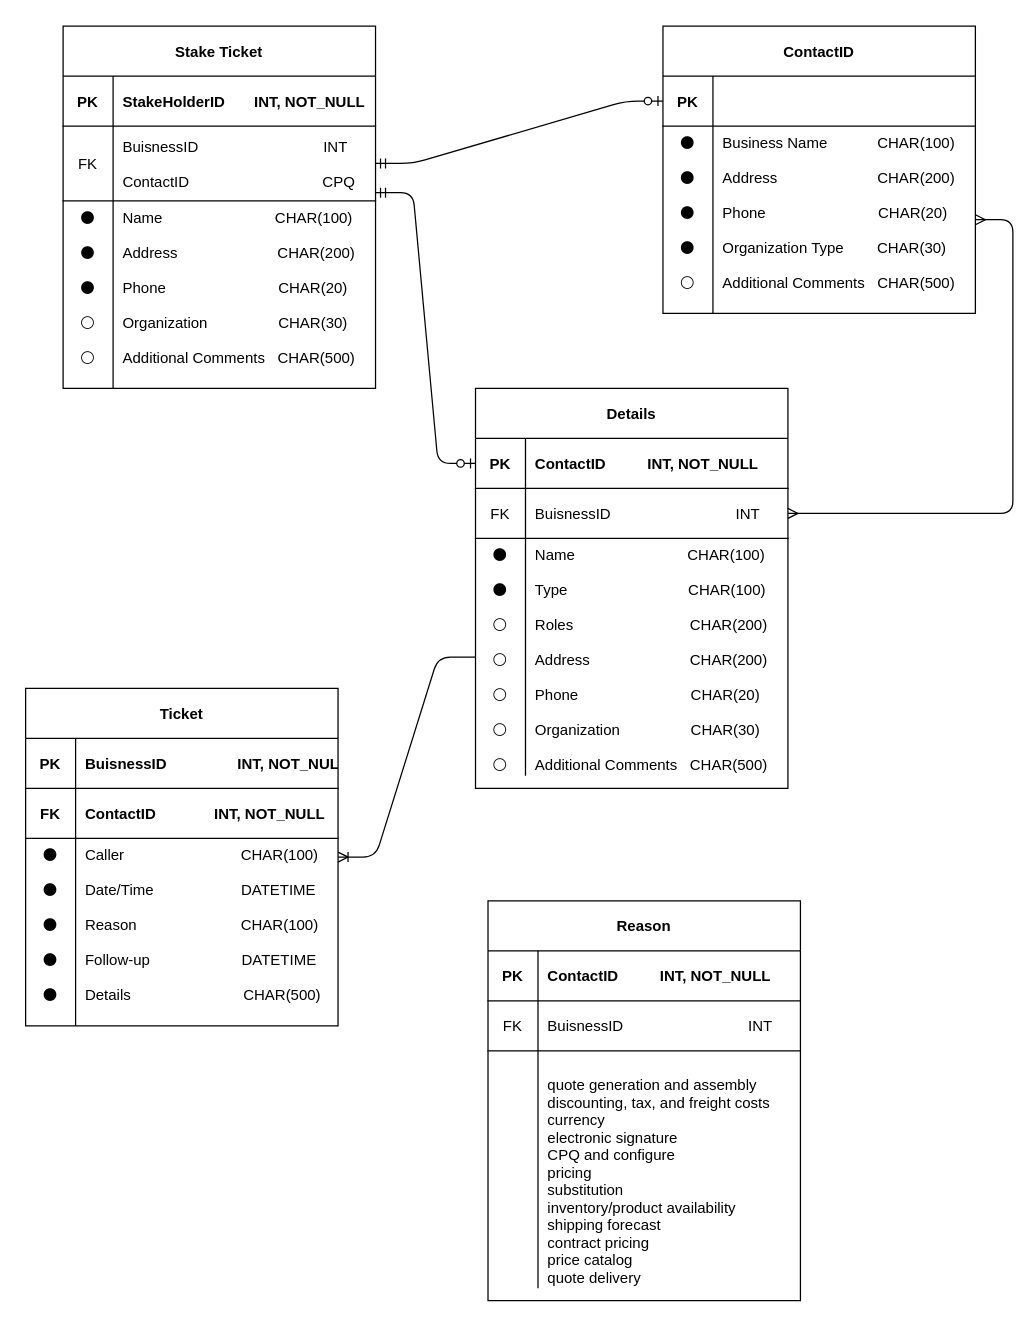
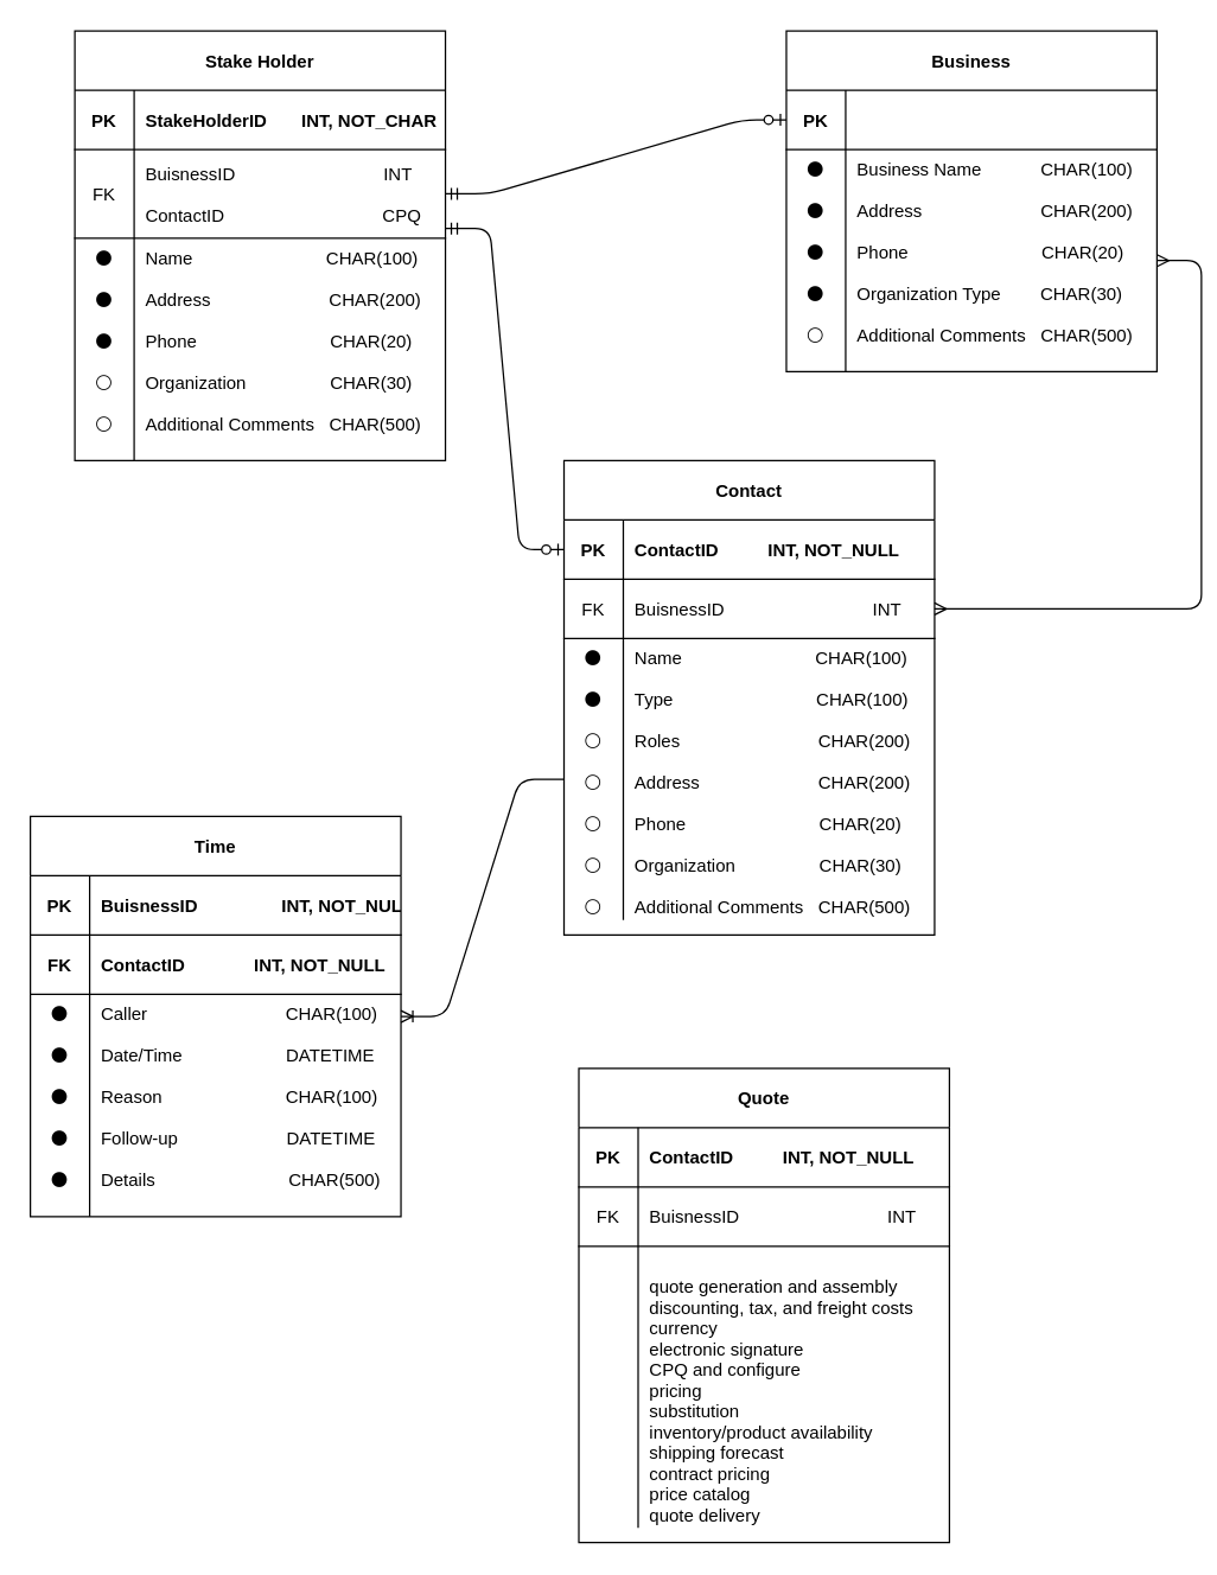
  <mxCell id="0" />
  <mxCell id="1" parent="0" />
- <mxCell id="2" value="ContactID" style="shape=table;startSize=40;container=1;collapsible=1;childLayout=tableLayout;fixedRows=1;rowLines=0;fontStyle=1;align=center;resizeLast=1;" parent="1" vertex="1"><mxGeometry x="530" y="20" width="250" height="230" as="geometry" /></mxCell>
+ <mxCell id="2" value="Business" style="shape=table;startSize=40;container=1;collapsible=1;childLayout=tableLayout;fixedRows=1;rowLines=0;fontStyle=1;align=center;resizeLast=1;" parent="1" vertex="1"><mxGeometry x="530" y="20" width="250" height="230" as="geometry" /></mxCell>
  <mxCell id="3" value="" style="shape=partialRectangle;collapsible=0;dropTarget=0;pointerEvents=0;fillColor=none;points=[[0,0.5],[1,0.5]];portConstraint=eastwest;top=0;left=0;right=0;bottom=1;" parent="2" vertex="1"><mxGeometry y="40" width="250" height="40" as="geometry" /></mxCell>
  <mxCell id="4" value="PK" style="shape=partialRectangle;overflow=hidden;connectable=0;fillColor=none;top=0;left=0;bottom=0;right=0;fontStyle=1;" parent="3" vertex="1"><mxGeometry width="40" height="40" as="geometry" /></mxCell>
  <mxCell id="5" value="" style="shape=partialRectangle;collapsible=0;dropTarget=0;pointerEvents=0;fillColor=none;points=[[0,0.5],[1,0.5]];portConstraint=eastwest;top=0;left=0;right=0;bottom=0;" parent="2" vertex="1"><mxGeometry y="80" width="250" height="150" as="geometry" /></mxCell>
  <mxCell id="6" value="⚫&#10;&#10;⚫&#10;&#10;⚫&#10;&#10;⚫&#10;&#10;⚪" style="shape=partialRectangle;overflow=hidden;connectable=0;fillColor=none;top=0;left=0;bottom=0;right=0;verticalAlign=top;" parent="5" vertex="1"><mxGeometry width="40" height="150" as="geometry" /></mxCell>
  <mxCell id="7" value="Business Name            CHAR(100)&#10;&#10;Address                        CHAR(200)&#10;&#10;Phone                           CHAR(20)&#10;&#10;Organization Type        CHAR(30)&#10;&#10;Additional Comments   CHAR(500)" style="shape=partialRectangle;overflow=hidden;connectable=0;fillColor=none;top=0;left=0;bottom=0;right=0;align=left;spacingLeft=6;horizontal=1;verticalAlign=top;" parent="5" vertex="1"><mxGeometry x="40" width="210" height="150" as="geometry" /></mxCell>
- <mxCell id="8" value="Stake Ticket" style="shape=table;startSize=40;container=1;collapsible=1;childLayout=tableLayout;fixedRows=1;rowLines=0;fontStyle=1;align=center;resizeLast=1;" vertex="1" parent="1"><mxGeometry x="50" y="20" width="250" height="290" as="geometry" /></mxCell>
+ <mxCell id="8" value="Stake Holder" style="shape=table;startSize=40;container=1;collapsible=1;childLayout=tableLayout;fixedRows=1;rowLines=0;fontStyle=1;align=center;resizeLast=1;" vertex="1" parent="1"><mxGeometry x="50" y="20" width="250" height="290" as="geometry" /></mxCell>
  <mxCell id="9" value="" style="shape=partialRectangle;collapsible=0;dropTarget=0;pointerEvents=0;fillColor=none;points=[[0,0.5],[1,0.5]];portConstraint=eastwest;top=0;left=0;right=0;bottom=1;" vertex="1" parent="8"><mxGeometry y="40" width="250" height="40" as="geometry" /></mxCell>
  <mxCell id="10" value="PK" style="shape=partialRectangle;overflow=hidden;connectable=0;fillColor=none;top=0;left=0;bottom=0;right=0;fontStyle=1;" vertex="1" parent="9"><mxGeometry width="40" height="40" as="geometry" /></mxCell>
- <mxCell id="11" value="StakeHolderID       INT, NOT_NULL" style="shape=partialRectangle;overflow=hidden;connectable=0;fillColor=none;top=0;left=0;bottom=0;right=0;align=left;spacingLeft=6;fontStyle=1;" vertex="1" parent="9"><mxGeometry x="40" width="210" height="40" as="geometry" /></mxCell>
+ <mxCell id="11" value="StakeHolderID       INT, NOT_CHAR" style="shape=partialRectangle;overflow=hidden;connectable=0;fillColor=none;top=0;left=0;bottom=0;right=0;align=left;spacingLeft=6;fontStyle=1;" vertex="1" parent="9"><mxGeometry x="40" width="210" height="40" as="geometry" /></mxCell>
  <mxCell id="12" value="" style="shape=partialRectangle;collapsible=0;dropTarget=0;pointerEvents=0;fillColor=none;points=[[0,0.5],[1,0.5]];portConstraint=eastwest;top=0;left=0;right=0;bottom=1;" vertex="1" parent="8"><mxGeometry y="80" width="250" height="60" as="geometry" /></mxCell>
  <mxCell id="13" value="FK" style="shape=partialRectangle;overflow=hidden;connectable=0;fillColor=none;top=0;left=0;bottom=0;right=0;fontStyle=0;" vertex="1" parent="12"><mxGeometry width="40" height="60" as="geometry" /></mxCell>
  <mxCell id="14" value="BuisnessID                              INT&#10;&#10;ContactID                                CPQ" style="shape=partialRectangle;overflow=hidden;connectable=0;fillColor=none;top=0;left=0;bottom=0;right=0;align=left;spacingLeft=6;fontStyle=0;" vertex="1" parent="12"><mxGeometry x="40" width="210" height="60" as="geometry" /></mxCell>
  <mxCell id="15" value="" style="shape=partialRectangle;collapsible=0;dropTarget=0;pointerEvents=0;fillColor=none;points=[[0,0.5],[1,0.5]];portConstraint=eastwest;top=0;left=0;right=0;bottom=0;" vertex="1" parent="8"><mxGeometry y="140" width="250" height="150" as="geometry" /></mxCell>
  <mxCell id="16" value="⚫&#10;&#10;⚫&#10;&#10;⚫&#10;&#10;⚪&#10;&#10;⚪" style="shape=partialRectangle;overflow=hidden;connectable=0;fillColor=none;top=0;left=0;bottom=0;right=0;verticalAlign=top;" vertex="1" parent="15"><mxGeometry width="40" height="150" as="geometry" /></mxCell>
  <mxCell id="17" value="Name                           CHAR(100)&#10;&#10;Address                        CHAR(200)&#10;&#10;Phone                           CHAR(20)&#10;&#10;Organization                 CHAR(30)&#10;&#10;Additional Comments   CHAR(500)" style="shape=partialRectangle;overflow=hidden;connectable=0;fillColor=none;top=0;left=0;bottom=0;right=0;align=left;spacingLeft=6;horizontal=1;verticalAlign=top;" vertex="1" parent="15"><mxGeometry x="40" width="210" height="150" as="geometry" /></mxCell>
- <mxCell id="18" value="Details" style="shape=table;startSize=40;container=1;collapsible=1;childLayout=tableLayout;fixedRows=1;rowLines=0;fontStyle=1;align=center;resizeLast=1;" vertex="1" parent="1"><mxGeometry x="380" y="310" width="250" height="320" as="geometry" /></mxCell>
+ <mxCell id="18" value="Contact" style="shape=table;startSize=40;container=1;collapsible=1;childLayout=tableLayout;fixedRows=1;rowLines=0;fontStyle=1;align=center;resizeLast=1;" vertex="1" parent="1"><mxGeometry x="380" y="310" width="250" height="320" as="geometry" /></mxCell>
  <mxCell id="19" value="" style="shape=partialRectangle;collapsible=0;dropTarget=0;pointerEvents=0;fillColor=none;points=[[0,0.5],[1,0.5]];portConstraint=eastwest;top=0;left=0;right=0;bottom=1;" vertex="1" parent="18"><mxGeometry y="40" width="250" height="40" as="geometry" /></mxCell>
  <mxCell id="20" value="PK" style="shape=partialRectangle;overflow=hidden;connectable=0;fillColor=none;top=0;left=0;bottom=0;right=0;fontStyle=1;" vertex="1" parent="19"><mxGeometry width="40" height="40" as="geometry" /></mxCell>
  <mxCell id="21" value="ContactID          INT, NOT_NULL" style="shape=partialRectangle;overflow=hidden;connectable=0;fillColor=none;top=0;left=0;bottom=0;right=0;align=left;spacingLeft=6;fontStyle=1;" vertex="1" parent="19"><mxGeometry x="40" width="210" height="40" as="geometry" /></mxCell>
  <mxCell id="22" value="" style="shape=partialRectangle;collapsible=0;dropTarget=0;pointerEvents=0;fillColor=none;points=[[0,0.5],[1,0.5]];portConstraint=eastwest;top=0;left=0;right=0;bottom=1;" vertex="1" parent="18"><mxGeometry y="80" width="250" height="40" as="geometry" /></mxCell>
  <mxCell id="23" value="FK" style="shape=partialRectangle;overflow=hidden;connectable=0;fillColor=none;top=0;left=0;bottom=0;right=0;fontStyle=0;" vertex="1" parent="22"><mxGeometry width="40" height="40" as="geometry" /></mxCell>
  <mxCell id="24" value="BuisnessID                              INT" style="shape=partialRectangle;overflow=hidden;connectable=0;fillColor=none;top=0;left=0;bottom=0;right=0;align=left;spacingLeft=6;fontStyle=0;" vertex="1" parent="22"><mxGeometry x="40" width="210" height="40" as="geometry" /></mxCell>
  <mxCell id="25" value="" style="shape=partialRectangle;collapsible=0;dropTarget=0;pointerEvents=0;fillColor=none;points=[[0,0.5],[1,0.5]];portConstraint=eastwest;top=0;left=0;right=0;bottom=0;" vertex="1" parent="18"><mxGeometry y="120" width="250" height="190" as="geometry" /></mxCell>
  <mxCell id="26" value="⚫&#10;&#10;⚫&#10;&#10;⚪&#10;&#10;⚪&#10;&#10;⚪&#10;&#10;⚪&#10;&#10;⚪" style="shape=partialRectangle;overflow=hidden;connectable=0;fillColor=none;top=0;left=0;bottom=0;right=0;verticalAlign=top;" vertex="1" parent="25"><mxGeometry width="40" height="190" as="geometry" /></mxCell>
  <mxCell id="27" value="Name                           CHAR(100)&#10;&#10;Type                             CHAR(100)&#10;&#10;Roles                            CHAR(200)&#10;&#10;Address                        CHAR(200)&#10;&#10;Phone                           CHAR(20)&#10;&#10;Organization                 CHAR(30)&#10;&#10;Additional Comments   CHAR(500)" style="shape=partialRectangle;overflow=hidden;connectable=0;fillColor=none;top=0;left=0;bottom=0;right=0;align=left;spacingLeft=6;horizontal=1;verticalAlign=top;" vertex="1" parent="25"><mxGeometry x="40" width="210" height="190" as="geometry" /></mxCell>
  <mxCell id="28" value="" style="edgeStyle=entityRelationEdgeStyle;fontSize=12;html=1;endArrow=ERmany;startArrow=ERmany;entryX=1;entryY=0.5;entryDx=0;entryDy=0;" edge="1" parent="1" source="5" target="22"><mxGeometry width="100" height="100" relative="1" as="geometry"><mxPoint x="370" y="560" as="sourcePoint" /><mxPoint x="510" y="500" as="targetPoint" /></mxGeometry></mxCell>
  <mxCell id="29" value="" style="edgeStyle=entityRelationEdgeStyle;fontSize=12;html=1;endArrow=ERzeroToOne;startArrow=ERmandOne;exitX=1;exitY=0.889;exitDx=0;exitDy=0;exitPerimeter=0;entryX=0;entryY=0.5;entryDx=0;entryDy=0;" edge="1" parent="1" source="12" target="19"><mxGeometry width="100" height="100" relative="1" as="geometry"><mxPoint x="370" y="200" as="sourcePoint" /><mxPoint x="470" y="100" as="targetPoint" /></mxGeometry></mxCell>
  <mxCell id="30" value="" style="edgeStyle=entityRelationEdgeStyle;fontSize=12;html=1;endArrow=ERzeroToOne;startArrow=ERmandOne;entryX=0;entryY=0.5;entryDx=0;entryDy=0;" edge="1" parent="1" source="12" target="3"><mxGeometry width="100" height="100" relative="1" as="geometry"><mxPoint x="330" y="117" as="sourcePoint" /><mxPoint x="440" y="360" as="targetPoint" /></mxGeometry></mxCell>
- <mxCell id="31" value="Ticket" style="shape=table;startSize=40;container=1;collapsible=1;childLayout=tableLayout;fixedRows=1;rowLines=0;fontStyle=1;align=center;resizeLast=1;" vertex="1" parent="1"><mxGeometry x="20" y="550" width="250" height="270" as="geometry" /></mxCell>
+ <mxCell id="31" value="Time" style="shape=table;startSize=40;container=1;collapsible=1;childLayout=tableLayout;fixedRows=1;rowLines=0;fontStyle=1;align=center;resizeLast=1;" vertex="1" parent="1"><mxGeometry x="20" y="550" width="250" height="270" as="geometry" /></mxCell>
  <mxCell id="32" value="" style="shape=partialRectangle;collapsible=0;dropTarget=0;pointerEvents=0;fillColor=none;points=[[0,0.5],[1,0.5]];portConstraint=eastwest;top=0;left=0;right=0;bottom=1;" vertex="1" parent="31"><mxGeometry y="40" width="250" height="40" as="geometry" /></mxCell>
  <mxCell id="33" value="PK" style="shape=partialRectangle;overflow=hidden;connectable=0;fillColor=none;top=0;left=0;bottom=0;right=0;fontStyle=1;" vertex="1" parent="32"><mxGeometry width="40" height="40" as="geometry" /></mxCell>
  <mxCell id="34" value="BuisnessID                 INT, NOT_NULL" style="shape=partialRectangle;overflow=hidden;connectable=0;fillColor=none;top=0;left=0;bottom=0;right=0;align=left;spacingLeft=6;fontStyle=1;" vertex="1" parent="32"><mxGeometry x="40" width="210" height="40" as="geometry" /></mxCell>
  <mxCell id="35" value="" style="shape=partialRectangle;collapsible=0;dropTarget=0;pointerEvents=0;fillColor=none;points=[[0,0.5],[1,0.5]];portConstraint=eastwest;top=0;left=0;right=0;bottom=1;" vertex="1" parent="31"><mxGeometry y="80" width="250" height="40" as="geometry" /></mxCell>
  <mxCell id="36" value="FK" style="shape=partialRectangle;overflow=hidden;connectable=0;fillColor=none;top=0;left=0;bottom=0;right=0;fontStyle=1;" vertex="1" parent="35"><mxGeometry width="40" height="40" as="geometry" /></mxCell>
  <mxCell id="37" value="ContactID              INT, NOT_NULL" style="shape=partialRectangle;overflow=hidden;connectable=0;fillColor=none;top=0;left=0;bottom=0;right=0;align=left;spacingLeft=6;fontStyle=1;" vertex="1" parent="35"><mxGeometry x="40" width="210" height="40" as="geometry" /></mxCell>
  <mxCell id="38" value="" style="shape=partialRectangle;collapsible=0;dropTarget=0;pointerEvents=0;fillColor=none;points=[[0,0.5],[1,0.5]];portConstraint=eastwest;top=0;left=0;right=0;bottom=0;" vertex="1" parent="31"><mxGeometry y="120" width="250" height="150" as="geometry" /></mxCell>
  <mxCell id="39" value="⚫&#10;&#10;⚫&#10;&#10;⚫&#10;&#10;⚫&#10;&#10;⚫&#10;" style="shape=partialRectangle;overflow=hidden;connectable=0;fillColor=none;top=0;left=0;bottom=0;right=0;verticalAlign=top;" vertex="1" parent="38"><mxGeometry width="40" height="150" as="geometry" /></mxCell>
  <mxCell id="40" value="Caller                            CHAR(100)&#10;&#10;Date/Time                     DATETIME&#10;&#10;Reason                         CHAR(100)&#10;&#10;Follow-up                      DATETIME&#10;&#10;Details                           CHAR(500)" style="shape=partialRectangle;overflow=hidden;connectable=0;fillColor=none;top=0;left=0;bottom=0;right=0;align=left;spacingLeft=6;horizontal=1;verticalAlign=top;" vertex="1" parent="38"><mxGeometry x="40" width="210" height="150" as="geometry" /></mxCell>
  <mxCell id="41" value="" style="edgeStyle=entityRelationEdgeStyle;fontSize=12;html=1;endArrow=ERoneToMany;" edge="1" parent="1" source="25" target="31"><mxGeometry width="100" height="100" relative="1" as="geometry"><mxPoint x="500" y="690" as="sourcePoint" /><mxPoint x="600" y="590" as="targetPoint" /></mxGeometry></mxCell>
- <mxCell id="42" value="Reason" style="shape=table;startSize=40;container=1;collapsible=1;childLayout=tableLayout;fixedRows=1;rowLines=0;fontStyle=1;align=center;resizeLast=1;" vertex="1" parent="1"><mxGeometry x="390" y="720" width="250" height="320" as="geometry" /></mxCell>
+ <mxCell id="42" value="Quote" style="shape=table;startSize=40;container=1;collapsible=1;childLayout=tableLayout;fixedRows=1;rowLines=0;fontStyle=1;align=center;resizeLast=1;" vertex="1" parent="1"><mxGeometry x="390" y="720" width="250" height="320" as="geometry" /></mxCell>
  <mxCell id="43" value="" style="shape=partialRectangle;collapsible=0;dropTarget=0;pointerEvents=0;fillColor=none;points=[[0,0.5],[1,0.5]];portConstraint=eastwest;top=0;left=0;right=0;bottom=1;" vertex="1" parent="42"><mxGeometry y="40" width="250" height="40" as="geometry" /></mxCell>
  <mxCell id="44" value="PK" style="shape=partialRectangle;overflow=hidden;connectable=0;fillColor=none;top=0;left=0;bottom=0;right=0;fontStyle=1;" vertex="1" parent="43"><mxGeometry width="40" height="40" as="geometry" /></mxCell>
  <mxCell id="45" value="ContactID          INT, NOT_NULL" style="shape=partialRectangle;overflow=hidden;connectable=0;fillColor=none;top=0;left=0;bottom=0;right=0;align=left;spacingLeft=6;fontStyle=1;" vertex="1" parent="43"><mxGeometry x="40" width="210" height="40" as="geometry" /></mxCell>
  <mxCell id="46" value="" style="shape=partialRectangle;collapsible=0;dropTarget=0;pointerEvents=0;fillColor=none;points=[[0,0.5],[1,0.5]];portConstraint=eastwest;top=0;left=0;right=0;bottom=1;" vertex="1" parent="42"><mxGeometry y="80" width="250" height="40" as="geometry" /></mxCell>
  <mxCell id="47" value="FK" style="shape=partialRectangle;overflow=hidden;connectable=0;fillColor=none;top=0;left=0;bottom=0;right=0;fontStyle=0;" vertex="1" parent="46"><mxGeometry width="40" height="40" as="geometry" /></mxCell>
  <mxCell id="48" value="BuisnessID                              INT" style="shape=partialRectangle;overflow=hidden;connectable=0;fillColor=none;top=0;left=0;bottom=0;right=0;align=left;spacingLeft=6;fontStyle=0;" vertex="1" parent="46"><mxGeometry x="40" width="210" height="40" as="geometry" /></mxCell>
  <mxCell id="49" value="" style="shape=partialRectangle;collapsible=0;dropTarget=0;pointerEvents=0;fillColor=none;points=[[0,0.5],[1,0.5]];portConstraint=eastwest;top=0;left=0;right=0;bottom=0;" vertex="1" parent="42"><mxGeometry y="120" width="250" height="190" as="geometry" /></mxCell>
  <mxCell id="50" value="" style="shape=partialRectangle;overflow=hidden;connectable=0;fillColor=none;top=0;left=0;bottom=0;right=0;verticalAlign=top;" vertex="1" parent="49"><mxGeometry width="40" height="190" as="geometry" /></mxCell>
  <mxCell id="51" value="&#10; quote generation and assembly&#10; discounting, tax, and freight costs&#10; currency&#10; electronic signature&#10; CPQ and configure&#10;     pricing&#10; substitution&#10; inventory/product availability&#10; shipping forecast&#10; contract pricing&#10; price catalog&#10; quote delivery&#10;" style="shape=partialRectangle;overflow=hidden;connectable=0;fillColor=none;top=0;left=0;bottom=0;right=0;align=left;spacingLeft=6;horizontal=1;verticalAlign=top;" vertex="1" parent="49"><mxGeometry x="40" width="210" height="190" as="geometry" /></mxCell>
